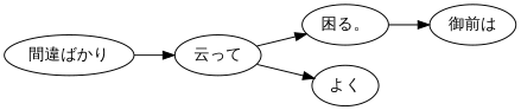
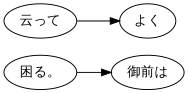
  digraph {
    rankdir=LR
    n1 [label="御前は"]
    n2 [label="困る。"]
    n3 [label="よく"]
    n4 [label="云って"]
-   n5 [label="間違ばかり"]
    n2 -> n1
-   n4 -> n2
    n4 -> n3
-   n5 -> n4
  }
